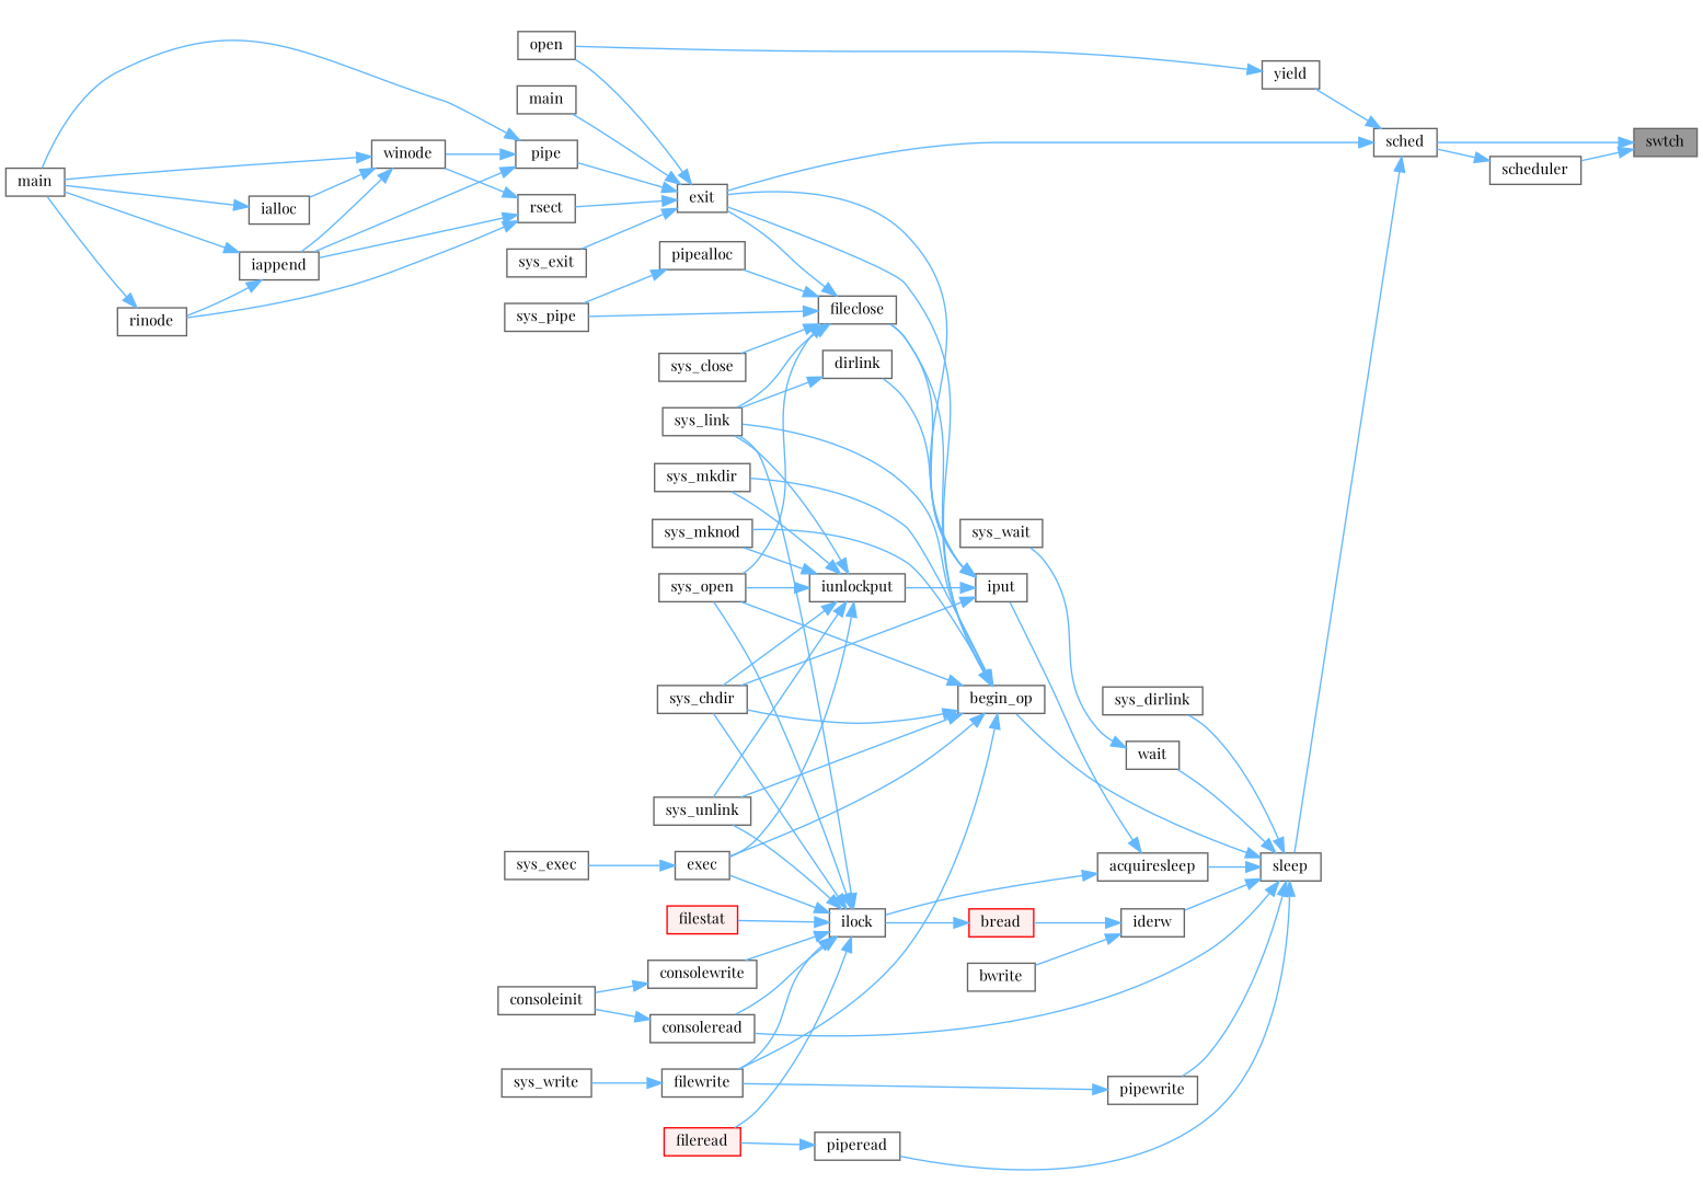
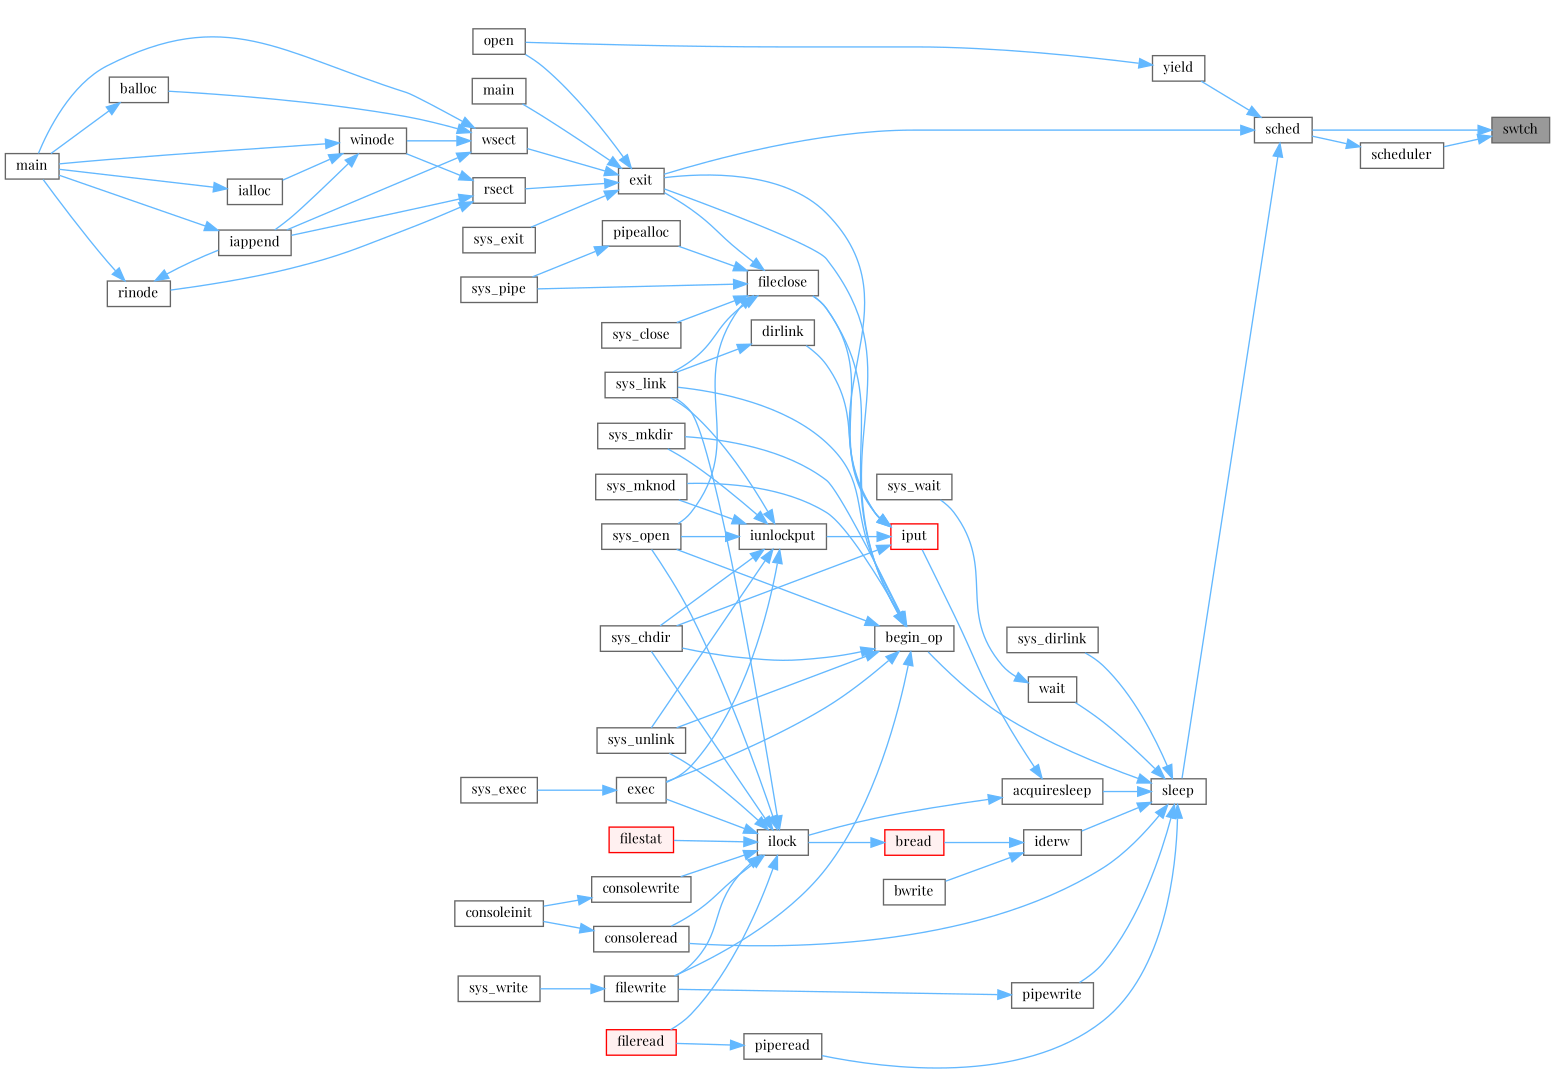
  digraph {
    fontname="Playfair Display"
    rankdir=RL
    node [color=grey40 fillcolor=white fontname="Playfair Display" fontsize=10 shape=box style=filled]
    edge [color=steelblue1 dir=back fontname="Playfair Display" fontsize=10 labelfontname=Helvetica labelfontsize=10 style=solid]
    n1 [color=gray40 fillcolor=grey60 fontcolor=black height=0.2 label=swtch width=0.4]
    n2 [height=0.2 label=sched width=0.4]
    n3 [height=0.2 label=scheduler width=0.4]
    n4 [height=0.2 label=exit width=0.4]
    n5 [height=0.2 label=sleep width=0.4]
    n6 [height=0.2 label=yield width=0.4]
    n7 [height=0.2 label=main width=0.4]
    n8 [height=0.2 label=rsect width=0.4]
    n9 [height=0.2 label=sys_exit width=0.4]
    n10 [height=0.2 label=open width=0.4]
-   n11 [height=0.2 label=pipe width=0.4]
+   n11 [height=0.2 label=wsect width=0.4]
    n12 [height=0.2 label=acquiresleep width=0.4]
    n13 [height=0.2 label=consoleread width=0.4]
    n14 [height=0.2 label=begin_op width=0.4]
    n15 [height=0.2 label=iderw width=0.4]
    n16 [height=0.2 label=piperead width=0.4]
    n17 [height=0.2 label=pipewrite width=0.4]
    n18 [height=0.2 label=sys_dirlink width=0.4]
    n19 [height=0.2 label=wait width=0.4]
    n20 [height=0.2 label=iappend width=0.4]
    n21 [height=0.2 label=rinode width=0.4]
    n22 [height=0.2 label=winode width=0.4]
    n23 [height=0.2 label=main width=0.4]
+   n24 [height=0.2 label=balloc width=0.4]
    n25 [height=0.2 label=ialloc width=0.4]
    n26 [height=0.2 label=ilock width=0.4]
-   n27 [height=0.2 label=iput width=0.4]
+   n27 [color=red height=0.2 label=iput width=0.4]
    n28 [height=0.2 label=consoleinit width=0.4]
    n29 [height=0.2 label=exec width=0.4]
    n30 [height=0.2 label=filewrite width=0.4]
    n31 [height=0.2 label=sys_chdir width=0.4]
    n32 [height=0.2 label=sys_link width=0.4]
    n33 [height=0.2 label=sys_open width=0.4]
    n34 [height=0.2 label=sys_unlink width=0.4]
    n35 [height=0.2 label=fileclose width=0.4]
    n36 [height=0.2 label=sys_mkdir width=0.4]
    n37 [height=0.2 label=sys_mknod width=0.4]
    n38 [color=red fillcolor="#FFF0F0" height=0.2 label=bread width=0.4]
    n39 [height=0.2 label=bwrite width=0.4]
    n40 [color=red fillcolor="#FFF0F0" height=0.2 label=fileread width=0.4]
    n41 [height=0.2 label=sys_wait width=0.4]
    n42 [height=0.2 label=consolewrite width=0.4]
    n43 [color=red fillcolor="#FFF0F0" height=0.2 label=filestat width=0.4]
    n44 [height=0.2 label=dirlink width=0.4]
    n45 [height=0.2 label=iunlockput width=0.4]
    n46 [height=0.2 label=sys_exec width=0.4]
    n47 [height=0.2 label=sys_write width=0.4]
    n48 [height=0.2 label=pipealloc width=0.4]
    n49 [height=0.2 label=sys_pipe width=0.4]
    n50 [height=0.2 label=sys_close width=0.4]
    n1 -> n2
    n1 -> n3
    n2 -> n4
    n2 -> n5
    n2 -> n6
    n3 -> n2
    n4 -> n7
    n4 -> n8
    n4 -> n9
    n4 -> n10
    n4 -> n11
    n5 -> n12
    n5 -> n13
    n5 -> n14
    n5 -> n15
    n5 -> n16
    n5 -> n17
    n5 -> n18
    n5 -> n19
    n6 -> n10
    n8 -> n20
    n8 -> n21
    n8 -> n22
    n11 -> n20
    n11 -> n22
    n11 -> n23
+   n11 -> n24
    n12 -> n26
    n12 -> n27
    n13 -> n28
    n14 -> n4
    n14 -> n29
    n14 -> n30
    n14 -> n31
    n14 -> n32
    n14 -> n33
    n14 -> n34
    n14 -> n35
    n14 -> n36
    n14 -> n37
    n15 -> n38
    n15 -> n39
    n16 -> n40
    n17 -> n30
    n19 -> n41
    n20 -> n23
-   n20 -> n21
+   n21 -> n20
    n21 -> n23
    n22 -> n20
    n22 -> n23
    n22 -> n25
+   n24 -> n23
    n25 -> n23
    n26 -> n13
    n26 -> n29
    n26 -> n30
    n26 -> n31
    n26 -> n32
    n26 -> n33
    n26 -> n34
    n26 -> n40
    n26 -> n42
    n26 -> n43
    n27 -> n4
    n27 -> n31
    n27 -> n35
    n27 -> n44
    n27 -> n45
    n29 -> n46
    n30 -> n47
    n35 -> n4
    n35 -> n32
    n35 -> n33
    n35 -> n48
    n35 -> n49
    n35 -> n50
    n38 -> n26
    n42 -> n28
    n44 -> n32
    n45 -> n29
    n45 -> n31
    n45 -> n32
    n45 -> n33
    n45 -> n34
    n45 -> n36
    n45 -> n37
    n48 -> n49
  }
